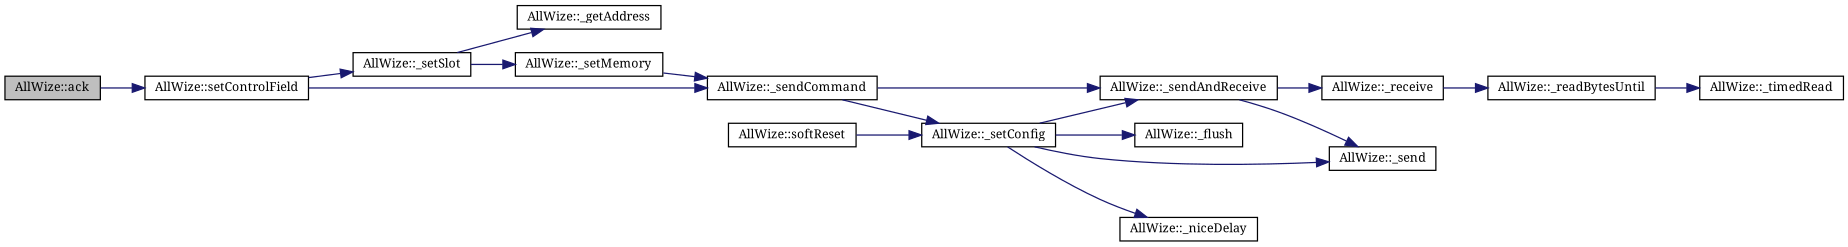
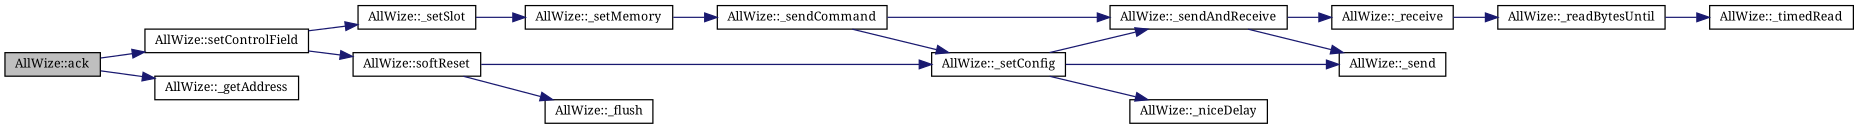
  digraph {
    fontname="Noto Serif"
    rankdir=LR
    node [color=black fillcolor=white fontname="Noto Serif" fontsize=10 shape=record style=filled]
    edge [color=midnightblue fontname="Noto Serif" fontsize=10 labelfontname=Helvetica labelfontsize=10 style=solid]
    n1 [fillcolor=grey75 fontcolor=black height=0.2 label="AllWize::ack" width=0.4]
    n2 [height=0.2 label="AllWize::setControlField" width=0.4]
    n3 [height=0.2 label="AllWize::_setSlot" width=0.4]
    n4 [height=0.2 label="AllWize::_sendCommand" width=0.4]
    n5 [height=0.2 label="AllWize::_getAddress" width=0.4]
    n6 [height=0.2 label="AllWize::_setMemory" width=0.4]
    n7 [height=0.2 label="AllWize::_setConfig" width=0.4]
    n8 [height=0.2 label="AllWize::_sendAndReceive" width=0.4]
    n9 [height=0.2 label="AllWize::_flush" width=0.4]
    n10 [height=0.2 label="AllWize::_send" width=0.4]
    n11 [height=0.2 label="AllWize::_niceDelay" width=0.4]
    n12 [height=0.2 label="AllWize::_receive" width=0.4]
    n13 [height=0.2 label="AllWize::_readBytesUntil" width=0.4]
    n14 [height=0.2 label="AllWize::_timedRead" width=0.4]
    n15 [height=0.2 label="AllWize::softReset" width=0.4]
    n1 -> n2
    n2 -> n3
-   n2 -> n4
-   n3 -> n5
+   n2 -> n15
+   n1 -> n5
    n3 -> n6
    n4 -> n7
    n4 -> n8
    n6 -> n4
    n7 -> n8
-   n7 -> n9
+   n15 -> n9
    n7 -> n10
    n7 -> n11
    n8 -> n10
    n8 -> n12
    n12 -> n13
    n13 -> n14
    n15 -> n7
  }
